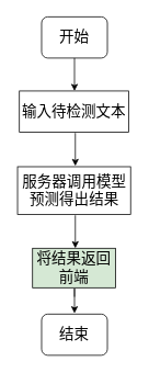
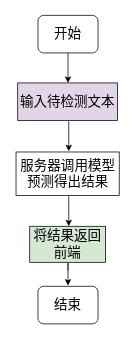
  <mxCell id="0" />
  <mxCell id="1" parent="0" />
  <mxCell id="2" value="&lt;font style=&quot;font-size: 18px&quot;&gt;开始&lt;/font&gt;" style="rounded=1;whiteSpace=wrap;html=1;" vertex="1" parent="1"><mxGeometry x="50" y="20" width="80" height="50" as="geometry" /></mxCell>
  <mxCell id="3" value="结束" style="rounded=1;whiteSpace=wrap;html=1;fontSize=18;" vertex="1" parent="1"><mxGeometry x="50" y="381" width="80" height="50" as="geometry" /></mxCell>
- <mxCell id="4" value="输入待检测文本" style="rounded=0;whiteSpace=wrap;html=1;fontSize=18;" vertex="1" parent="1"><mxGeometry x="23" y="110" width="133" height="50" as="geometry" /></mxCell>
+ <mxCell id="4" value="输入待检测文本" style="rounded=0;whiteSpace=wrap;html=1;fontSize=18;fillColor=#e1d5e7;" vertex="1" parent="1"><mxGeometry x="23" y="110" width="133" height="50" as="geometry" /></mxCell>
  <mxCell id="5" value="" style="endArrow=classic;html=1;rounded=0;fontSize=18;edgeStyle=orthogonalEdgeStyle;entryX=0.5;entryY=0;entryDx=0;entryDy=0;" edge="1" parent="1"><mxGeometry width="50" height="50" relative="1" as="geometry"><mxPoint x="91" y="161" as="sourcePoint" /><mxPoint x="91" y="201" as="targetPoint" /><Array as="points"><mxPoint x="91" y="161" /></Array></mxGeometry></mxCell>
  <mxCell id="6" value="" style="endArrow=classic;html=1;rounded=0;fontSize=18;edgeStyle=orthogonalEdgeStyle;" edge="1" parent="1"><mxGeometry width="50" height="50" relative="1" as="geometry"><mxPoint x="90" y="70" as="sourcePoint" /><mxPoint x="90" y="110" as="targetPoint" /><Array as="points"><mxPoint x="90" y="110" /></Array></mxGeometry></mxCell>
  <mxCell id="7" value="" style="endArrow=classic;html=1;rounded=0;fontSize=18;edgeStyle=orthogonalEdgeStyle;" edge="1" parent="1"><mxGeometry width="50" height="50" relative="1" as="geometry"><mxPoint x="90" y="360" as="sourcePoint" /><mxPoint x="90" y="380" as="targetPoint" /><Array as="points"><mxPoint x="90" y="350" /></Array></mxGeometry></mxCell>
  <mxCell id="8" value="&lt;font style=&quot;font-size: 18px&quot;&gt;将结果返回前端&lt;/font&gt;" style="rounded=0;whiteSpace=wrap;html=1;fillColor=#d5e8d4;" vertex="1" parent="1"><mxGeometry x="39" y="301" width="101" height="48" as="geometry" /></mxCell>
  <mxCell id="9" value="&lt;span style=&quot;font-size: 18px&quot;&gt;服务器调用模型预测得出结果&lt;/span&gt;" style="rounded=0;whiteSpace=wrap;html=1;" vertex="1" parent="1"><mxGeometry x="20.75" y="202" width="137.5" height="58" as="geometry" /></mxCell>
  <mxCell id="10" value="" style="endArrow=classic;html=1;rounded=0;fontSize=18;edgeStyle=orthogonalEdgeStyle;entryX=0.5;entryY=0;entryDx=0;entryDy=0;" edge="1" parent="1"><mxGeometry width="50" height="50" relative="1" as="geometry"><mxPoint x="91" y="261" as="sourcePoint" /><mxPoint x="91" y="301" as="targetPoint" /><Array as="points"><mxPoint x="91" y="261" /></Array></mxGeometry></mxCell>
